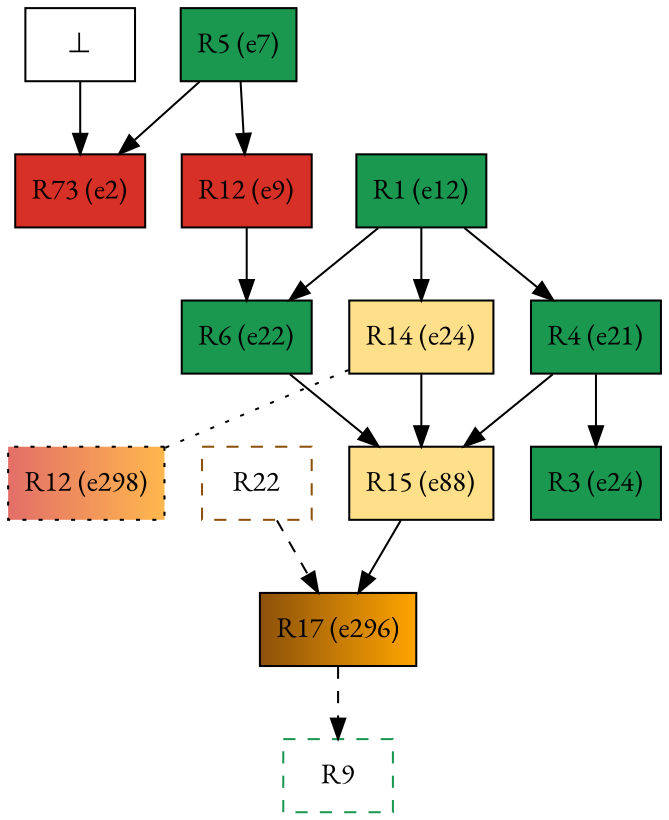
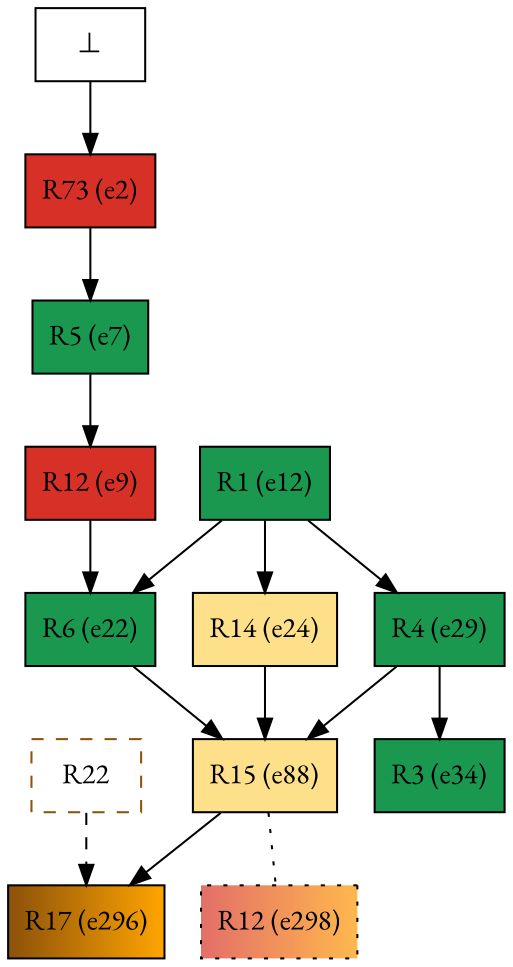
  digraph {
    fontname="EB Garamond"
    node [color=black fillcolor="#1a9850:#1a9850" fontname="EB Garamond" shape=box style=filled]
    edge [fontname="EB Garamond"]
    n1 [fillcolor="#d73027:#d73027" label="R73 (e2)"]
    n2 [label="R5 (e7)"]
    n3 [fillcolor="#d73027:#d73027" label="R12 (e9)"]
    n4 [label="R6 (e22)"]
    n5 [label="R1 (e12)"]
-   n6 [label="R4 (e21)"]
+   n6 [label="R4 (e29)"]
    n7 [fillcolor="#fee08b:#fee08b" label="R14 (e24)"]
-   n8 [label="R3 (e24)"]
+   n8 [label="R3 (e34)"]
    n9 [fillcolor="#fee08b:#fee08b" label="R15 (e88)"]
    n10 [fillcolor="#8c510a:orange" label="R17 (e296)"]
    n11 [fillcolor="#d73027b2:#ff9900b2" label="R12 (e298)" style="filled,dotted"]
-   n12 [color="#1a9850" fillcolor=transparent label=R9 style=dashed]
    n13 [color="#8c510a" fillcolor=transparent label=R22 style=dashed]
    n14 [fillcolor=white label="⊥" color=""]
-   n2 -> n1
+   n1 -> n2
    n2 -> n3
    n3 -> n4
    n4 -> n9
    n5 -> n4
    n5 -> n6
    n5 -> n7
    n6 -> n8
    n6 -> n9
    n7 -> n9
    n9 -> n10
-   n7 -> n11 [arrowhead=none style=dotted]
-   n10 -> n12 [color=black style=dashed]
+   n9 -> n11 [arrowhead=none style=dotted]
    n13 -> n10 [color=black style=dashed]
    n14 -> n1
  }
